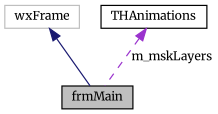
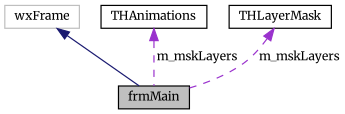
  digraph {
    fontname=Merriweather
    node [color=black fillcolor=white fontname=Merriweather fontsize=10 shape=record style=filled]
    edge [color=darkorchid3 dir=back fontname=Merriweather fontsize=10 labelfontname=Helvetica labelfontsize=10 style=dashed]
    n1 [fillcolor=grey75 fontcolor=black height=0.2 label=frmMain width=0.4]
    n2 [color=grey75 height=0.2 label=wxFrame width=0.4]
    n3 [height=0.2 label=THAnimations width=0.4]
+   n4 [height=0.2 label=THLayerMask width=0.4]
    n2 -> n1 [color=midnightblue style=solid]
    n3 -> n1 [label=" m_mskLayers"]
+   n4 -> n1 [label=" m_mskLayers"]
  }
